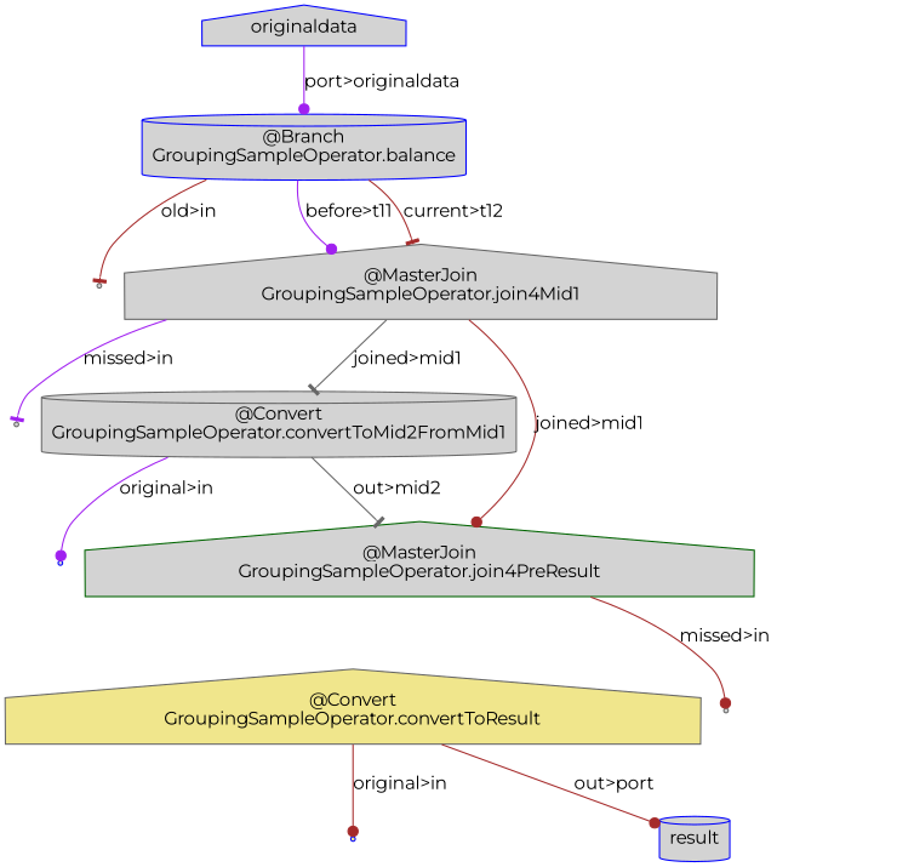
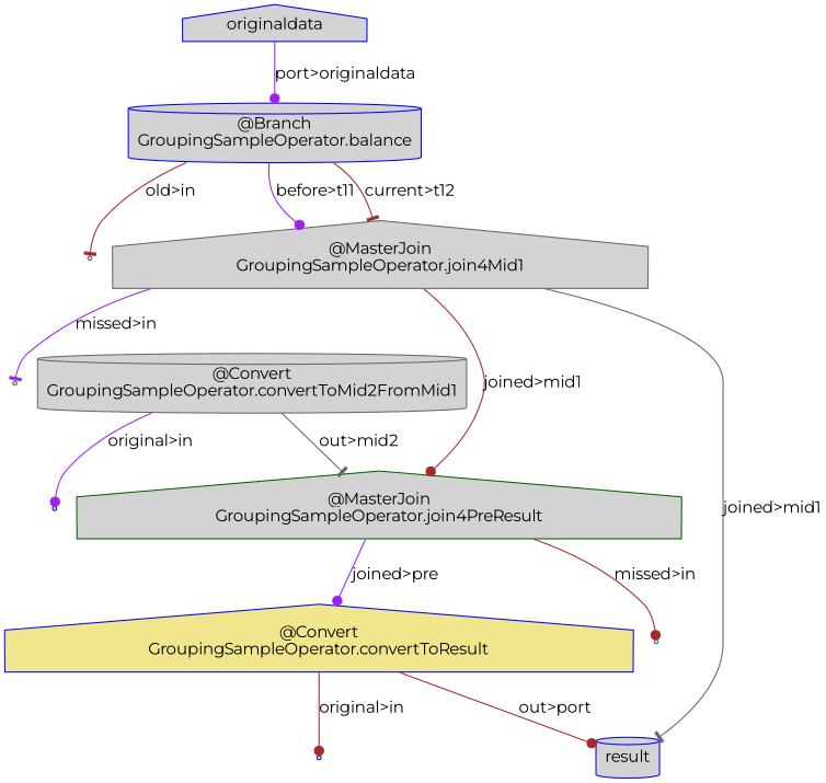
  digraph {
    fontname=Montserrat
    node [color=gray40 fillcolor=lightgrey fontname=Montserrat shape=point style=filled]
    edge [arrowhead=dot color=brown fontname=Montserrat]
    "3bf36e49-a547-418d-bb91-fe01db38b9ba" [color=blue]
    n2 [color=blue label="@Branch\nGroupingSampleOperator.balance" shape=cylinder]
    "de2da39d-01ac-4cbb-b70c-54dad6c979e2"
    n4 [label="@MasterJoin\nGroupingSampleOperator.join4Mid1" shape=house]
    "c64ad219-1bf4-4b35-bbef-7a1194803aa7"
    n6 [label="@Convert\nGroupingSampleOperator.convertToMid2FromMid1" shape=cylinder]
    n7 [color=darkgreen label="@MasterJoin\nGroupingSampleOperator.join4PreResult" shape=house]
    "cbcac8cf-b2af-4670-bd7a-1efcf08eef85"
-   n9 [fillcolor=khaki label="@Convert\nGroupingSampleOperator.convertToResult" shape=house]
+   n9 [color=blue fillcolor=khaki label="@Convert\nGroupingSampleOperator.convertToResult" shape=house]
    n10 [color=blue label=result shape=cylinder]
    n11 [color=blue label=originaldata shape=house]
    "00494d3a-ddab-4b5d-80c2-abec36405ab5" [color=blue fillcolor=khaki]
    n2 -> "de2da39d-01ac-4cbb-b70c-54dad6c979e2" [arrowhead=tee label="old>in"]
    n2 -> n4 [color=purple label="before>t11"]
    n2 -> n4 [arrowhead=tee label="current>t12"]
    n4 -> "c64ad219-1bf4-4b35-bbef-7a1194803aa7" [arrowhead=tee color=purple label="missed>in"]
-   n4 -> n6 [arrowhead=tee color=gray40 label="joined>mid1"]
+   n4 -> n10 [arrowhead=tee color=gray40 label="joined>mid1"]
    n4 -> n7 [label="joined>mid1"]
    n6 -> "3bf36e49-a547-418d-bb91-fe01db38b9ba" [color=purple label="original>in"]
    n6 -> n7 [arrowhead=tee color=gray40 label="out>mid2"]
    n7 -> "cbcac8cf-b2af-4670-bd7a-1efcf08eef85" [label="missed>in"]
+   n7 -> n9 [color=purple label="joined>pre"]
    n9 -> n10 [label="out>port"]
    n9 -> "00494d3a-ddab-4b5d-80c2-abec36405ab5" [label="original>in"]
    n11 -> n2 [color=purple label="port>originaldata"]
  }
